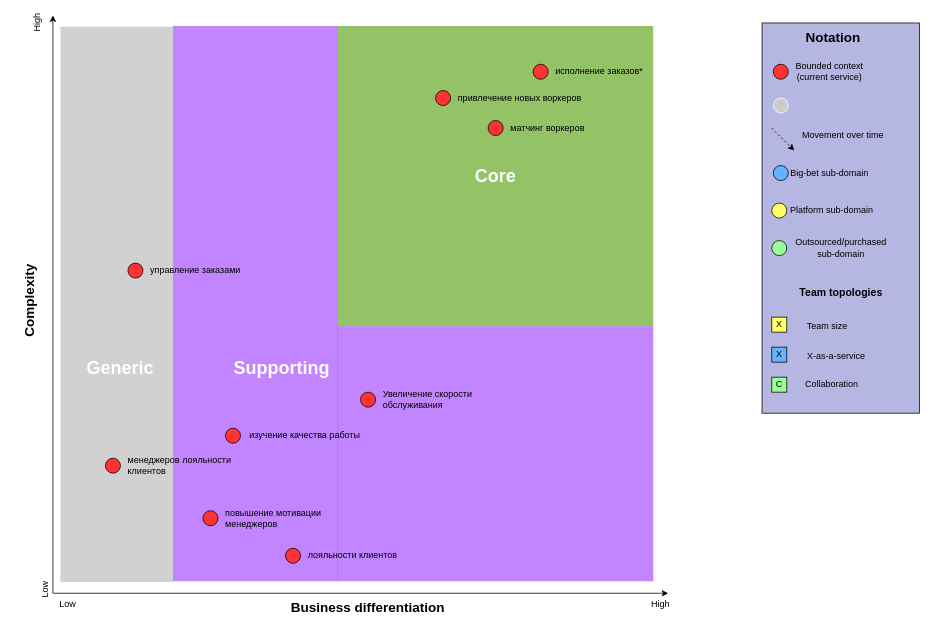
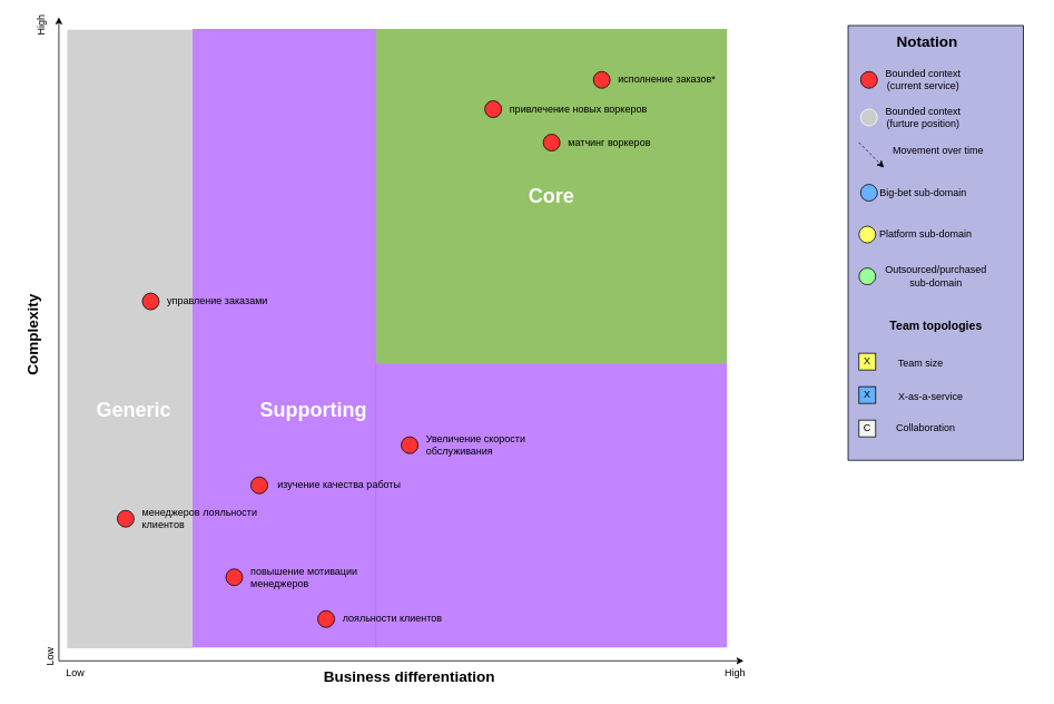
  <mxCell id="0" />
  <mxCell id="1" style="locked=1;" parent="0" />
  <mxCell id="2" value="" style="group" parent="1" vertex="1" connectable="0"><mxGeometry x="29.5" y="20" width="870.5" height="800" as="geometry" /></mxCell>
  <mxCell id="3" value="" style="rounded=0;whiteSpace=wrap;html=1;fillColor=#9933FF;strokeColor=none;connectable=0;fillOpacity=60;" parent="2" vertex="1"><mxGeometry x="200.5" y="14" width="220" height="740" as="geometry" /></mxCell>
  <mxCell id="4" value="" style="rounded=0;whiteSpace=wrap;html=1;fillColor=#9933FF;strokeColor=none;connectable=0;fillOpacity=60;" parent="2" vertex="1"><mxGeometry x="420" y="414" width="420.5" height="340" as="geometry" /></mxCell>
  <mxCell id="5" value="" style="endArrow=classic;html=1;" parent="2" edge="1"><mxGeometry width="50" height="50" relative="1" as="geometry"><mxPoint x="40.5" y="770" as="sourcePoint" /><mxPoint x="40.5" as="targetPoint" /></mxGeometry></mxCell>
  <mxCell id="6" value="&lt;h2&gt;Complexity&lt;/h2&gt;" style="text;html=1;strokeColor=none;fillColor=none;align=center;verticalAlign=middle;whiteSpace=wrap;rounded=0;rotation=-90;" parent="2" vertex="1"><mxGeometry x="-9.5" y="370" width="39" height="20" as="geometry" /></mxCell>
  <mxCell id="7" value="" style="endArrow=classic;html=1;" parent="2" edge="1"><mxGeometry width="50" height="50" relative="1" as="geometry"><mxPoint x="40.5" y="770" as="sourcePoint" /><mxPoint x="860.5" y="770" as="targetPoint" /></mxGeometry></mxCell>
  <mxCell id="8" value="&lt;h2&gt;Business differentiation&lt;/h2&gt;" style="text;html=1;strokeColor=none;fillColor=none;align=center;verticalAlign=middle;whiteSpace=wrap;rounded=0;" parent="2" vertex="1"><mxGeometry x="330.5" y="780" width="260" height="20" as="geometry" /></mxCell>
  <mxCell id="9" value="&lt;h1&gt;&lt;font color=&quot;#ffffff&quot;&gt;Core&lt;/font&gt;&lt;/h1&gt;" style="rounded=0;whiteSpace=wrap;html=1;fillColor=#4D9900;strokeColor=none;connectable=0;fillOpacity=60" parent="2" vertex="1"><mxGeometry x="420.5" y="14" width="420" height="400" as="geometry" /></mxCell>
  <mxCell id="10" value="" style="rounded=0;whiteSpace=wrap;html=1;fillColor=#B3B3B3;strokeColor=none;connectable=0;fillOpacity=60;" parent="2" vertex="1"><mxGeometry x="50.5" y="15" width="150" height="740" as="geometry" /></mxCell>
  <mxCell id="11" value="&lt;h1&gt;&lt;font color=&quot;#ffffff&quot;&gt;Supporting&lt;/font&gt;&lt;/h1&gt;" style="text;html=1;strokeColor=none;fillColor=none;align=center;verticalAlign=middle;whiteSpace=wrap;rounded=0;" parent="2" vertex="1"><mxGeometry x="325.5" y="460" width="40" height="20" as="geometry" /></mxCell>
  <mxCell id="12" value="&lt;h1&gt;&lt;font color=&quot;#ffffff&quot;&gt;Generic&lt;/font&gt;&lt;/h1&gt;" style="text;html=1;strokeColor=none;fillColor=none;align=center;verticalAlign=middle;whiteSpace=wrap;rounded=0;" parent="2" vertex="1"><mxGeometry x="110.5" y="460" width="40" height="20" as="geometry" /></mxCell>
  <mxCell id="13" value="Low" style="text;html=1;strokeColor=none;fillColor=none;align=center;verticalAlign=middle;whiteSpace=wrap;rounded=0;rotation=-90;" parent="2" vertex="1"><mxGeometry x="10.5" y="755" width="40" height="20" as="geometry" /></mxCell>
  <mxCell id="14" value="High" style="text;html=1;strokeColor=none;fillColor=none;align=center;verticalAlign=middle;whiteSpace=wrap;rounded=0;rotation=-90;" parent="2" vertex="1"><mxGeometry width="40" height="20" as="geometry" /></mxCell>
  <mxCell id="15" value="Low" style="text;html=1;strokeColor=none;fillColor=none;align=center;verticalAlign=middle;whiteSpace=wrap;rounded=0;" parent="2" vertex="1"><mxGeometry x="40" y="775" width="40" height="20" as="geometry" /></mxCell>
  <mxCell id="16" value="High" style="text;html=1;strokeColor=none;fillColor=none;align=center;verticalAlign=middle;whiteSpace=wrap;rounded=0;" parent="2" vertex="1"><mxGeometry x="830.5" y="775" width="40" height="20" as="geometry" /></mxCell>
  <mxCell id="17" value="" style="rounded=0;whiteSpace=wrap;html=1;fillColor=#B6B6E3;connectable=0;" parent="1" vertex="1"><mxGeometry x="1015" y="30" width="210" height="520" as="geometry" /></mxCell>
  <mxCell id="18" value="&lt;h2&gt;&lt;b&gt;Notation&lt;/b&gt;&lt;/h2&gt;" style="text;html=1;strokeColor=none;fillColor=none;align=center;verticalAlign=middle;whiteSpace=wrap;rounded=0;" parent="1" vertex="1"><mxGeometry x="1090" y="40" width="40" height="20" as="geometry" /></mxCell>
  <mxCell id="19" value="&lt;h3&gt;Team topologies&lt;/h3&gt;" style="text;html=1;strokeColor=none;fillColor=none;align=center;verticalAlign=middle;whiteSpace=wrap;rounded=0;" parent="1" vertex="1"><mxGeometry x="1057.5" y="380" width="125" height="20" as="geometry" /></mxCell>
  <mxCell id="20" value="Bounded contexts" style="" parent="0" />
  <mxCell id="21" value="" style="group" parent="20" vertex="1" connectable="0"><mxGeometry x="1030" y="85" width="210" height="570" as="geometry" /></mxCell>
  <mxCell id="22" value="" style="group" parent="21" vertex="1" connectable="0"><mxGeometry width="210" height="570" as="geometry" /></mxCell>
  <mxCell id="23" value="" style="ellipse;whiteSpace=wrap;html=1;aspect=fixed;fillColor=#FF3333;" parent="22" vertex="1"><mxGeometry width="20" height="20" as="geometry" /></mxCell>
  <mxCell id="24" value="Bounded context&lt;br&gt;(current service)" style="text;html=1;strokeColor=none;fillColor=none;align=center;verticalAlign=middle;whiteSpace=wrap;rounded=0;" parent="22" vertex="1"><mxGeometry x="20" width="110" height="20" as="geometry" /></mxCell>
  <mxCell id="25" value="" style="group" parent="20" vertex="1" connectable="0"><mxGeometry x="1030" y="130" width="130" height="20" as="geometry" /></mxCell>
  <mxCell id="26" value="" style="ellipse;whiteSpace=wrap;html=1;aspect=fixed;fillColor=#CCCCCC;strokeColor=#FFFFFF;" parent="25" vertex="1"><mxGeometry width="20" height="20" as="geometry" /></mxCell>
+ <mxCell id="27" value="Bounded context&lt;br&gt;(furture position)" style="text;html=1;strokeColor=none;fillColor=none;align=center;verticalAlign=middle;whiteSpace=wrap;rounded=0;" parent="25" vertex="1"><mxGeometry x="20" width="110" height="20" as="geometry" /></mxCell>
  <mxCell id="28" value="" style="group" parent="20" vertex="1" connectable="0"><mxGeometry x="1028" y="170" width="160" height="30" as="geometry" /></mxCell>
  <mxCell id="29" value="" style="endArrow=classic;html=1;dashed=1;" parent="28" edge="1"><mxGeometry width="50" height="50" relative="1" as="geometry"><mxPoint as="sourcePoint" /><mxPoint x="30" y="30" as="targetPoint" /></mxGeometry></mxCell>
  <mxCell id="30" value="Movement over time" style="text;html=1;strokeColor=none;fillColor=none;align=center;verticalAlign=middle;whiteSpace=wrap;rounded=0;" parent="28" vertex="1"><mxGeometry x="30" width="130" height="20" as="geometry" /></mxCell>
  <mxCell id="31" value="" style="group" parent="20" vertex="1" connectable="0"><mxGeometry x="1030" y="220" width="130" height="20" as="geometry" /></mxCell>
  <mxCell id="32" value="" style="group" parent="31" vertex="1" connectable="0"><mxGeometry width="130" height="20" as="geometry" /></mxCell>
  <mxCell id="33" value="" style="ellipse;whiteSpace=wrap;html=1;aspect=fixed;fillColor=#66B2FF;" parent="32" vertex="1"><mxGeometry width="20" height="20" as="geometry" /></mxCell>
  <mxCell id="34" value="Big-bet sub-domain" style="text;html=1;strokeColor=none;fillColor=none;align=center;verticalAlign=middle;whiteSpace=wrap;rounded=0;" parent="32" vertex="1"><mxGeometry x="20" width="110" height="20" as="geometry" /></mxCell>
  <mxCell id="35" value="" style="group" parent="20" vertex="1" connectable="0"><mxGeometry x="1028" y="270" width="140" height="20" as="geometry" /></mxCell>
  <mxCell id="36" value="" style="group" parent="35" vertex="1" connectable="0"><mxGeometry width="140" height="20" as="geometry" /></mxCell>
  <mxCell id="37" value="" style="ellipse;whiteSpace=wrap;html=1;aspect=fixed;fillColor=#FFFF66;" parent="36" vertex="1"><mxGeometry width="20" height="20" as="geometry" /></mxCell>
  <mxCell id="38" value="Platform sub-domain" style="text;html=1;strokeColor=none;fillColor=none;align=center;verticalAlign=middle;whiteSpace=wrap;rounded=0;" parent="36" vertex="1"><mxGeometry x="20" width="120" height="20" as="geometry" /></mxCell>
  <mxCell id="39" value="" style="group" parent="20" vertex="1" connectable="0"><mxGeometry x="1028" y="320" width="160" height="20" as="geometry" /></mxCell>
  <mxCell id="40" value="" style="group" parent="39" vertex="1" connectable="0"><mxGeometry width="160" height="20" as="geometry" /></mxCell>
  <mxCell id="41" value="" style="ellipse;whiteSpace=wrap;html=1;aspect=fixed;fillColor=#99FF99;" parent="40" vertex="1"><mxGeometry width="20" height="20" as="geometry" /></mxCell>
  <mxCell id="42" value="Outsourced/purchased sub-domain" style="text;html=1;strokeColor=none;fillColor=none;align=center;verticalAlign=middle;whiteSpace=wrap;rounded=0;" parent="40" vertex="1"><mxGeometry x="24.615" width="135.385" height="20" as="geometry" /></mxCell>
  <mxCell id="43" value="X" style="whiteSpace=wrap;html=1;aspect=fixed;fillColor=#FFFF66;" parent="20" vertex="1"><mxGeometry x="1028" y="422" width="20" height="20" as="geometry" /></mxCell>
  <mxCell id="44" value="X" style="whiteSpace=wrap;html=1;aspect=fixed;fillColor=#66B2FF;" parent="20" vertex="1"><mxGeometry x="1028" y="462" width="20" height="20" as="geometry" /></mxCell>
- <mxCell id="45" value="C" style="whiteSpace=wrap;html=1;aspect=fixed;fillColor=#99FF99;" parent="20" vertex="1"><mxGeometry x="1028" y="502" width="20" height="20" as="geometry" /></mxCell>
+ <mxCell id="45" value="C" style="whiteSpace=wrap;html=1;aspect=fixed;fillColor=#f5f5f5;" parent="20" vertex="1"><mxGeometry x="1028" y="502" width="20" height="20" as="geometry" /></mxCell>
  <mxCell id="46" value="Team size" style="text;html=1;strokeColor=none;fillColor=none;align=center;verticalAlign=middle;whiteSpace=wrap;rounded=0;" parent="20" vertex="1"><mxGeometry x="1062" y="424" width="80" height="20" as="geometry" /></mxCell>
  <mxCell id="47" value="X-as-a-service" style="text;html=1;strokeColor=none;fillColor=none;align=center;verticalAlign=middle;whiteSpace=wrap;rounded=0;" parent="20" vertex="1"><mxGeometry x="1068" y="464" width="92" height="20" as="geometry" /></mxCell>
  <mxCell id="48" value="Collaboration" style="text;html=1;strokeColor=none;fillColor=none;align=center;verticalAlign=middle;whiteSpace=wrap;rounded=0;" parent="20" vertex="1"><mxGeometry x="1088" y="502" width="40" height="20" as="geometry" /></mxCell>
  <mxCell id="49" value="" style="group" parent="20" vertex="1" connectable="0"><mxGeometry x="710" y="85" width="170" height="20" as="geometry" /></mxCell>
  <mxCell id="50" value="" style="ellipse;whiteSpace=wrap;html=1;aspect=fixed;fillColor=#FF3333;" parent="49" vertex="1"><mxGeometry width="20" height="20" as="geometry" /></mxCell>
  <mxCell id="51" value="исполнение заказов*" style="text;html=1;strokeColor=none;fillColor=none;align=left;verticalAlign=middle;whiteSpace=wrap;rounded=0;" parent="49" vertex="1"><mxGeometry x="28" width="150" height="20" as="geometry" /></mxCell>
  <mxCell id="52" value="" style="group;align=left;" parent="20" vertex="1" connectable="0"><mxGeometry x="480" y="522" width="240" height="20" as="geometry" /></mxCell>
  <mxCell id="53" value="" style="ellipse;whiteSpace=wrap;html=1;aspect=fixed;fillColor=#FF3333;" parent="52" vertex="1"><mxGeometry width="20" height="20" as="geometry" /></mxCell>
  <mxCell id="54" value="Увеличение скорости обслуживания" style="text;html=1;strokeColor=none;fillColor=none;align=left;verticalAlign=middle;whiteSpace=wrap;rounded=0;" parent="52" vertex="1"><mxGeometry x="28" width="132" height="20" as="geometry" /></mxCell>
  <mxCell id="55" value="" style="group;align=left;" parent="20" vertex="1" connectable="0"><mxGeometry x="300" y="570" width="200" height="20" as="geometry" /></mxCell>
  <mxCell id="56" value="" style="ellipse;whiteSpace=wrap;html=1;aspect=fixed;fillColor=#FF3333;" parent="55" vertex="1"><mxGeometry width="20" height="20" as="geometry" /></mxCell>
  <mxCell id="57" value="изучение качества работы" style="text;html=1;strokeColor=none;fillColor=none;align=left;verticalAlign=middle;whiteSpace=wrap;rounded=0;" parent="55" vertex="1"><mxGeometry x="30.001" width="176.471" height="20" as="geometry" /></mxCell>
  <mxCell id="58" value="" style="group" parent="20" vertex="1" connectable="0"><mxGeometry x="650" y="160" width="170" height="20" as="geometry" /></mxCell>
  <mxCell id="59" value="" style="ellipse;whiteSpace=wrap;html=1;aspect=fixed;fillColor=#FF3333;" parent="58" vertex="1"><mxGeometry width="20" height="20" as="geometry" /></mxCell>
  <mxCell id="60" value="матчинг воркеров" style="text;html=1;strokeColor=none;fillColor=none;align=left;verticalAlign=middle;whiteSpace=wrap;rounded=0;" parent="58" vertex="1"><mxGeometry x="28" width="150" height="20" as="geometry" /></mxCell>
  <mxCell id="61" value="" style="group" parent="20" vertex="1" connectable="0"><mxGeometry x="580" y="120" width="210" height="20" as="geometry" /></mxCell>
  <mxCell id="62" value="" style="ellipse;whiteSpace=wrap;html=1;aspect=fixed;fillColor=#FF3333;" parent="61" vertex="1"><mxGeometry width="20" height="20" as="geometry" /></mxCell>
  <mxCell id="63" value="привлечение новых воркеров" style="text;html=1;strokeColor=none;fillColor=none;align=left;verticalAlign=middle;whiteSpace=wrap;rounded=0;" parent="61" vertex="1"><mxGeometry x="28" width="182" height="20" as="geometry" /></mxCell>
  <mxCell id="64" value="" style="group" parent="20" vertex="1" connectable="0"><mxGeometry x="270" y="680" width="170" height="20" as="geometry" /></mxCell>
  <mxCell id="65" value="" style="ellipse;whiteSpace=wrap;html=1;aspect=fixed;fillColor=#FF3333;" parent="64" vertex="1"><mxGeometry width="20" height="20" as="geometry" /></mxCell>
  <mxCell id="66" value="повышение мотивации менеджеров" style="text;html=1;strokeColor=none;fillColor=none;align=left;verticalAlign=middle;whiteSpace=wrap;rounded=0;" parent="64" vertex="1"><mxGeometry x="28" width="150" height="20" as="geometry" /></mxCell>
  <mxCell id="67" value="" style="group" vertex="1" connectable="0" parent="20"><mxGeometry x="170" y="350" width="170" height="20" as="geometry" /></mxCell>
  <mxCell id="68" value="" style="ellipse;whiteSpace=wrap;html=1;aspect=fixed;fillColor=#FF3333;" vertex="1" parent="67"><mxGeometry width="20" height="20" as="geometry" /></mxCell>
  <mxCell id="69" value="управление заказами" style="text;html=1;strokeColor=none;fillColor=none;align=left;verticalAlign=middle;whiteSpace=wrap;rounded=0;" vertex="1" parent="67"><mxGeometry x="28" width="150" height="20" as="geometry" /></mxCell>
  <mxCell id="70" value="" style="group" vertex="1" connectable="0" parent="20"><mxGeometry x="140" y="610" width="170" height="20" as="geometry" /></mxCell>
  <mxCell id="71" value="" style="ellipse;whiteSpace=wrap;html=1;aspect=fixed;fillColor=#FF3333;" vertex="1" parent="70"><mxGeometry width="20" height="20" as="geometry" /></mxCell>
  <mxCell id="72" value="менеджеров лояльности клиентов" style="text;html=1;strokeColor=none;fillColor=none;align=left;verticalAlign=middle;whiteSpace=wrap;rounded=0;" vertex="1" parent="70"><mxGeometry x="28" width="150" height="20" as="geometry" /></mxCell>
  <mxCell id="73" value="" style="group" vertex="1" connectable="0" parent="20"><mxGeometry x="380" y="730" width="170" height="20" as="geometry" /></mxCell>
  <mxCell id="74" value="" style="ellipse;whiteSpace=wrap;html=1;aspect=fixed;fillColor=#FF3333;" vertex="1" parent="73"><mxGeometry width="20" height="20" as="geometry" /></mxCell>
  <mxCell id="75" value="лояльности клиентов" style="text;html=1;strokeColor=none;fillColor=none;align=left;verticalAlign=middle;whiteSpace=wrap;rounded=0;" vertex="1" parent="73"><mxGeometry x="28" width="150" height="20" as="geometry" /></mxCell>
